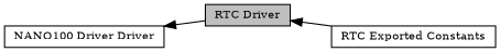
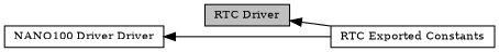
  digraph {
    fontname="DejaVu Serif"
    rankdir=LR
    node [color=black fillcolor=white fontname="DejaVu Serif" fontsize=10 shape=box style=filled]
    edge [dir=back fontname="DejaVu Serif" fontsize=10 labelfontname=Helvetica labelfontsize=10 shape=plaintext style=solid]
    n1 [height=0.2 label="NANO100 Driver Driver" width=0.4]
    n2 [fillcolor=grey75 fontcolor=black height=0.2 label="RTC Driver" width=0.4]
    n3 [height=0.2 label="RTC Exported Constants" width=0.4]
-   n1 -> n2
+   n1 -> n3
    n2 -> n3
  }
